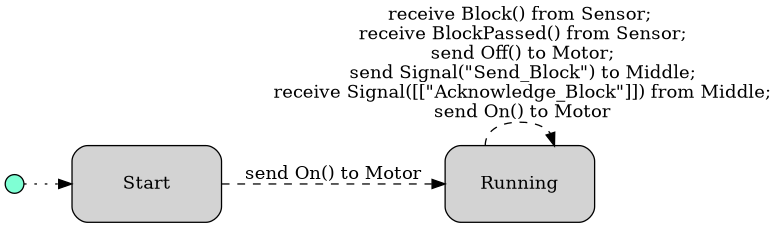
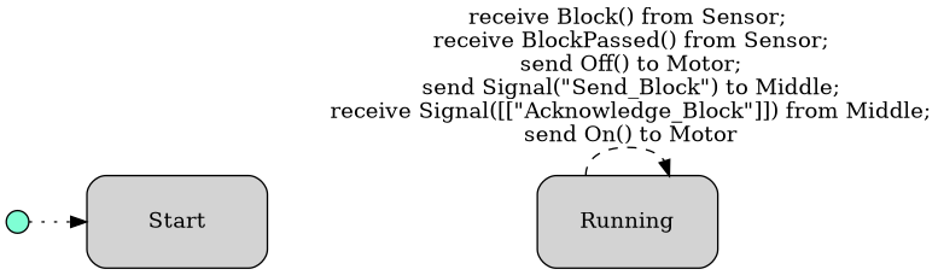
  digraph {
    compound=true
    rank=LR
    rankdir=LR
    node [shape=Mrecord style=filled fillcolor=lightgrey]
    edge [style=dashed]
    Start_extra [height=0.2 shape=point fillcolor=aquamarine]
    Start [height=0.8 width=1.6]
    Running [height=0.8 width=1.6]
    Start_extra -> Start [style=dotted]
-   Start -> Running [label="send On() to Motor"]
    Running -> Running [label="receive Block() from Sensor;\n receive BlockPassed() from Sensor;\n send Off() to Motor;\n send Signal(\"Send_Block\") to Middle;\n receive Signal([[\"Acknowledge_Block\"]]) from Middle;\n send On() to Motor"]
  }
